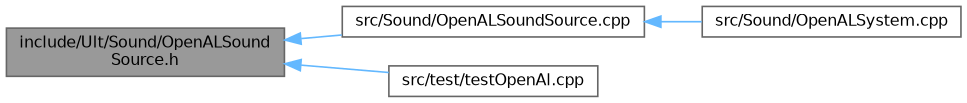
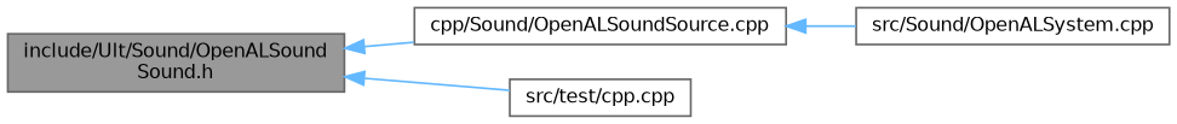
  digraph {
    rankdir=LR
    node [color=grey40 fillcolor=white fontname=Helvetica fontsize=10 shape=box style=filled]
    edge [color=steelblue1 dir=back fontname=Helvetica fontsize=10 labelfontname=Helvetica labelfontsize=10 style=solid]
-   n1 [color=gray40 fillcolor=grey60 fontcolor=black height=0.2 label="include/Ult/Sound/OpenALSound\lSource.h" width=0.4]
-   n2 [height=0.2 label="src/Sound/OpenALSoundSource.cpp" width=0.4]
-   n3 [height=0.2 label="src/test/testOpenAl.cpp" width=0.4]
+   n1 [color=gray40 fillcolor=grey60 fontcolor=black height=0.2 label="include/Ult/Sound/OpenALSound\lSound.h" width=0.4]
+   n2 [height=0.2 label="cpp/Sound/OpenALSoundSource.cpp" width=0.4]
+   n3 [height=0.2 label="src/test/cpp.cpp" width=0.4]
    n4 [height=0.2 label="src/Sound/OpenALSystem.cpp" width=0.4]
    n1 -> n2
    n1 -> n3
    n2 -> n4
  }
